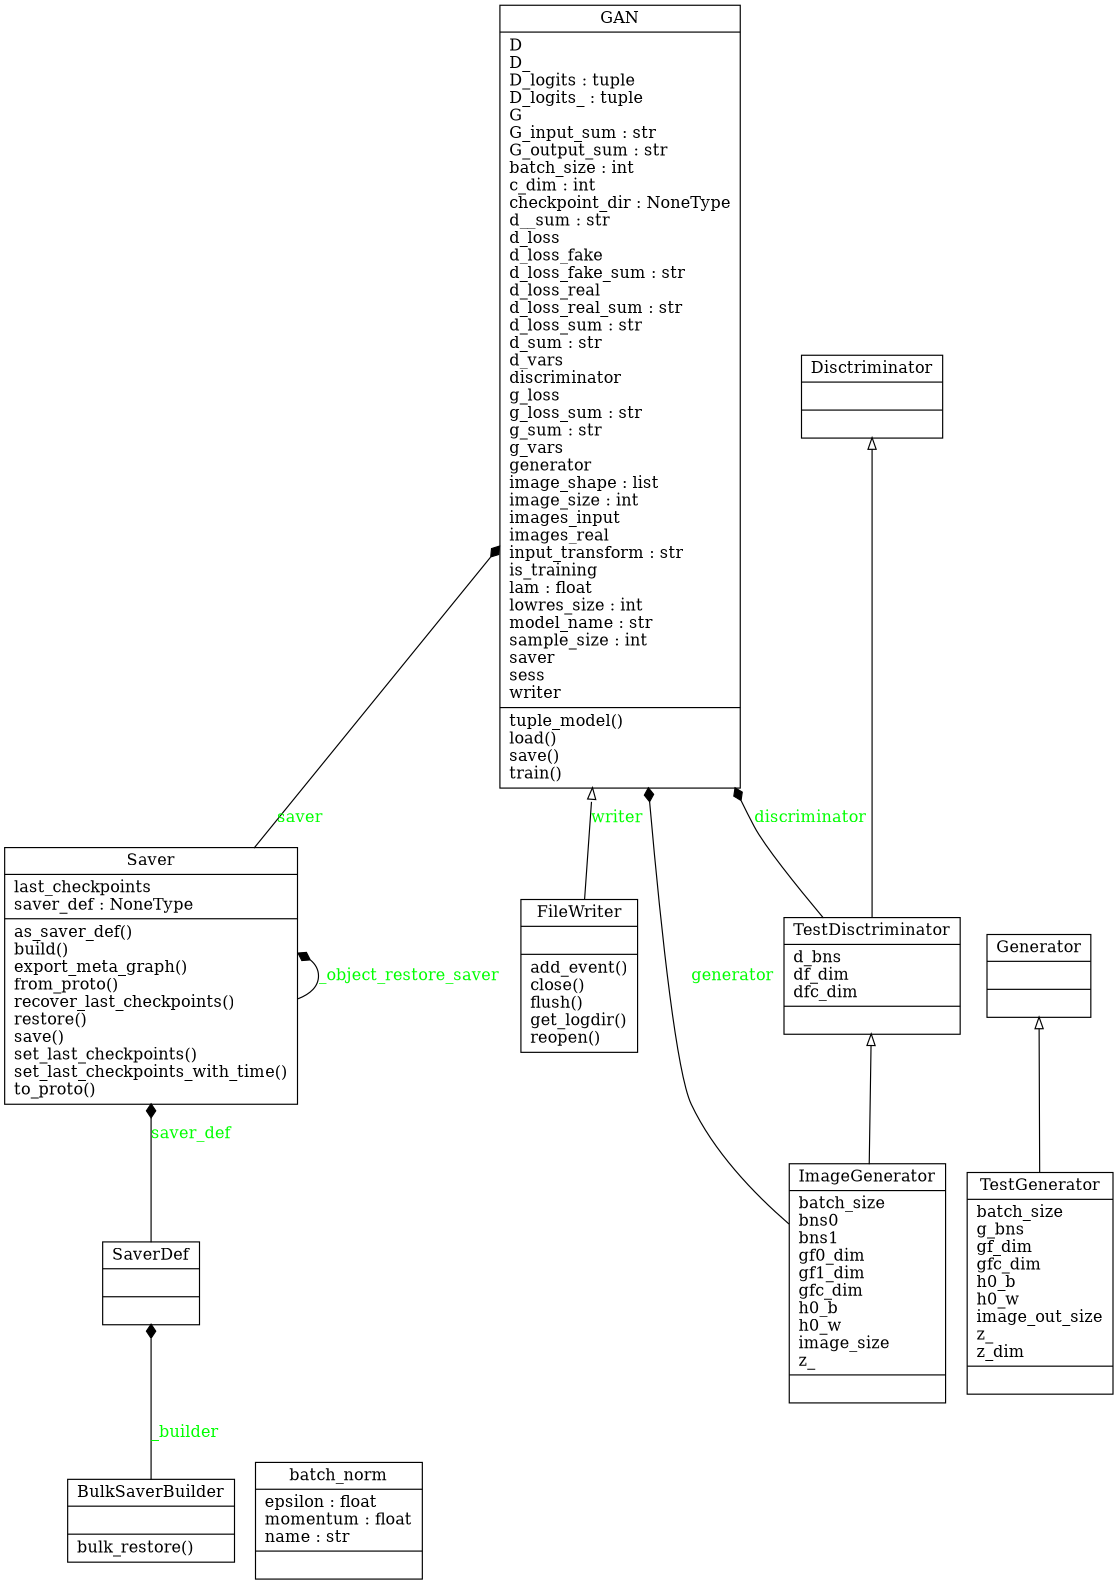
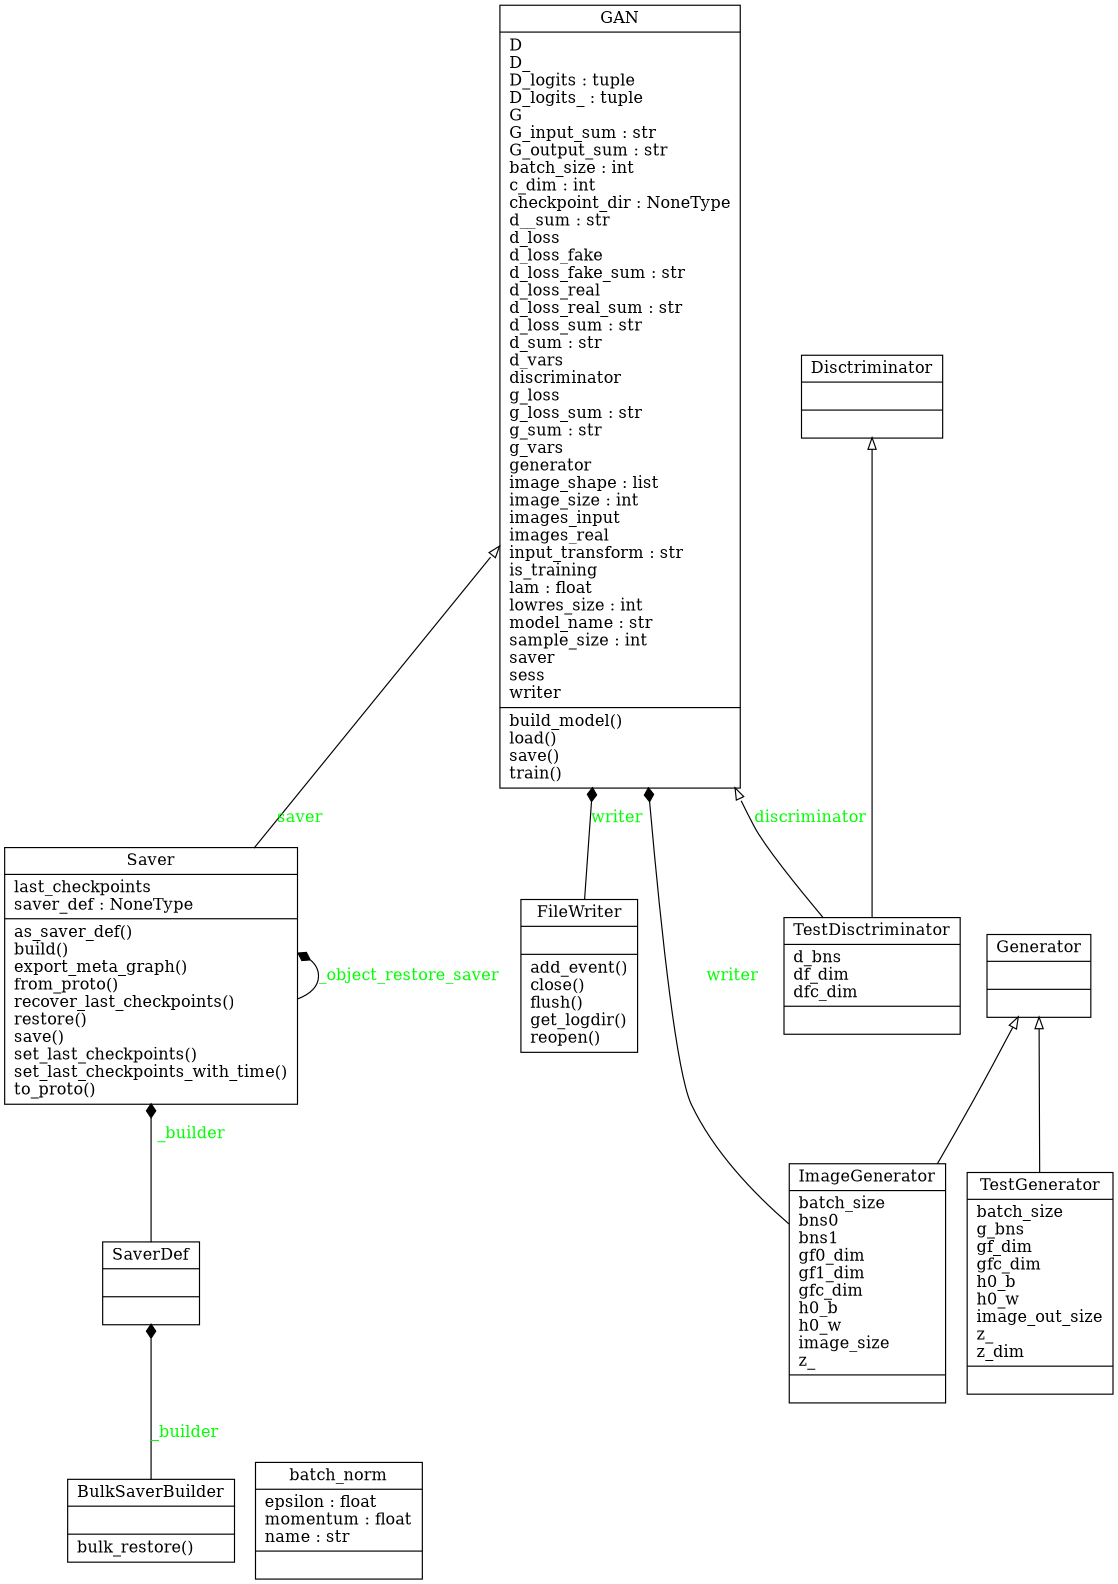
  digraph {
    rankdir=BT
    node [shape=record]
    edge [arrowhead=diamond arrowtail=none fontcolor=green style=solid]
    n1 [label="{BulkSaverBuilder|\l|bulk_restore()\l}"]
    n2 [label="{SaverDef|\l|}"]
    n3 [label="{Saver|last_checkpoints\lsaver_def : NoneType\l|as_saver_def()\lbuild()\lexport_meta_graph()\lfrom_proto()\lrecover_last_checkpoints()\lrestore()\lsave()\lset_last_checkpoints()\lset_last_checkpoints_with_time()\lto_proto()\l}"]
-   n4 [label="{GAN|D\lD_\lD_logits : tuple\lD_logits_ : tuple\lG\lG_input_sum : str\lG_output_sum : str\lbatch_size : int\lc_dim : int\lcheckpoint_dir : NoneType\ld__sum : str\ld_loss\ld_loss_fake\ld_loss_fake_sum : str\ld_loss_real\ld_loss_real_sum : str\ld_loss_sum : str\ld_sum : str\ld_vars\ldiscriminator\lg_loss\lg_loss_sum : str\lg_sum : str\lg_vars\lgenerator\limage_shape : list\limage_size : int\limages_input\limages_real\linput_transform : str\lis_training\llam : float\llowres_size : int\lmodel_name : str\lsample_size : int\lsaver\lsess\lwriter\l|tuple_model()\lload()\lsave()\ltrain()\l}"]
+   n4 [label="{GAN|D\lD_\lD_logits : tuple\lD_logits_ : tuple\lG\lG_input_sum : str\lG_output_sum : str\lbatch_size : int\lc_dim : int\lcheckpoint_dir : NoneType\ld__sum : str\ld_loss\ld_loss_fake\ld_loss_fake_sum : str\ld_loss_real\ld_loss_real_sum : str\ld_loss_sum : str\ld_sum : str\ld_vars\ldiscriminator\lg_loss\lg_loss_sum : str\lg_sum : str\lg_vars\lgenerator\limage_shape : list\limage_size : int\limages_input\limages_real\linput_transform : str\lis_training\llam : float\llowres_size : int\lmodel_name : str\lsample_size : int\lsaver\lsess\lwriter\l|build_model()\lload()\lsave()\ltrain()\l}"]
    n5 [label="{Disctriminator|\l|}"]
    n6 [label="{FileWriter|\l|add_event()\lclose()\lflush()\lget_logdir()\lreopen()\l}"]
    n7 [label="{Generator|\l|}"]
    n8 [label="{ImageGenerator|batch_size\lbns0\lbns1\lgf0_dim\lgf1_dim\lgfc_dim\lh0_b\lh0_w\limage_size\lz_\l|}"]
    n9 [label="{TestDisctriminator|d_bns\ldf_dim\ldfc_dim\l|}"]
    n10 [label="{TestGenerator|batch_size\lg_bns\lgf_dim\lgfc_dim\lh0_b\lh0_w\limage_out_size\lz_\lz_dim\l|}"]
    n11 [label="{batch_norm|epsilon : float\lmomentum : float\lname : str\l|}"]
    n1 -> n2 [label=_builder]
-   n2 -> n3 [label=saver_def]
+   n2 -> n3 [label=_builder]
    n3 -> n3 [label=_object_restore_saver]
-   n3 -> n4 [label=saver]
-   n6 -> n4 [arrowhead=empty label=writer]
-   n8 -> n4 [label=generator]
-   n8 -> n9 [arrowhead=empty fontcolor="" style=""]
-   n9 -> n4 [label=discriminator]
+   n3 -> n4 [arrowhead=empty label=saver]
+   n6 -> n4 [label=writer]
+   n8 -> n4 [label=writer]
+   n8 -> n7 [arrowhead=empty fontcolor="" style=""]
+   n9 -> n4 [arrowhead=empty label=discriminator]
    n9 -> n5 [arrowhead=empty fontcolor="" style=""]
    n10 -> n7 [arrowhead=empty fontcolor="" style=""]
  }
